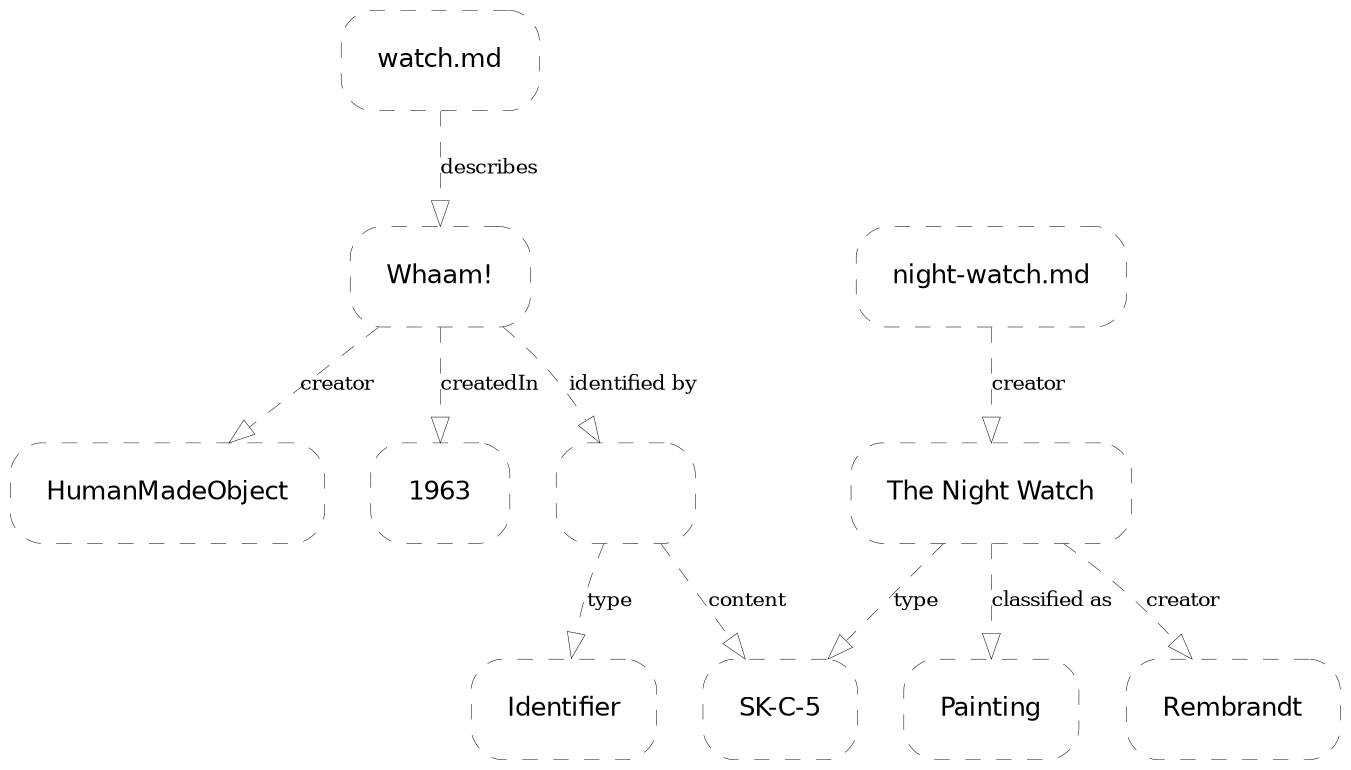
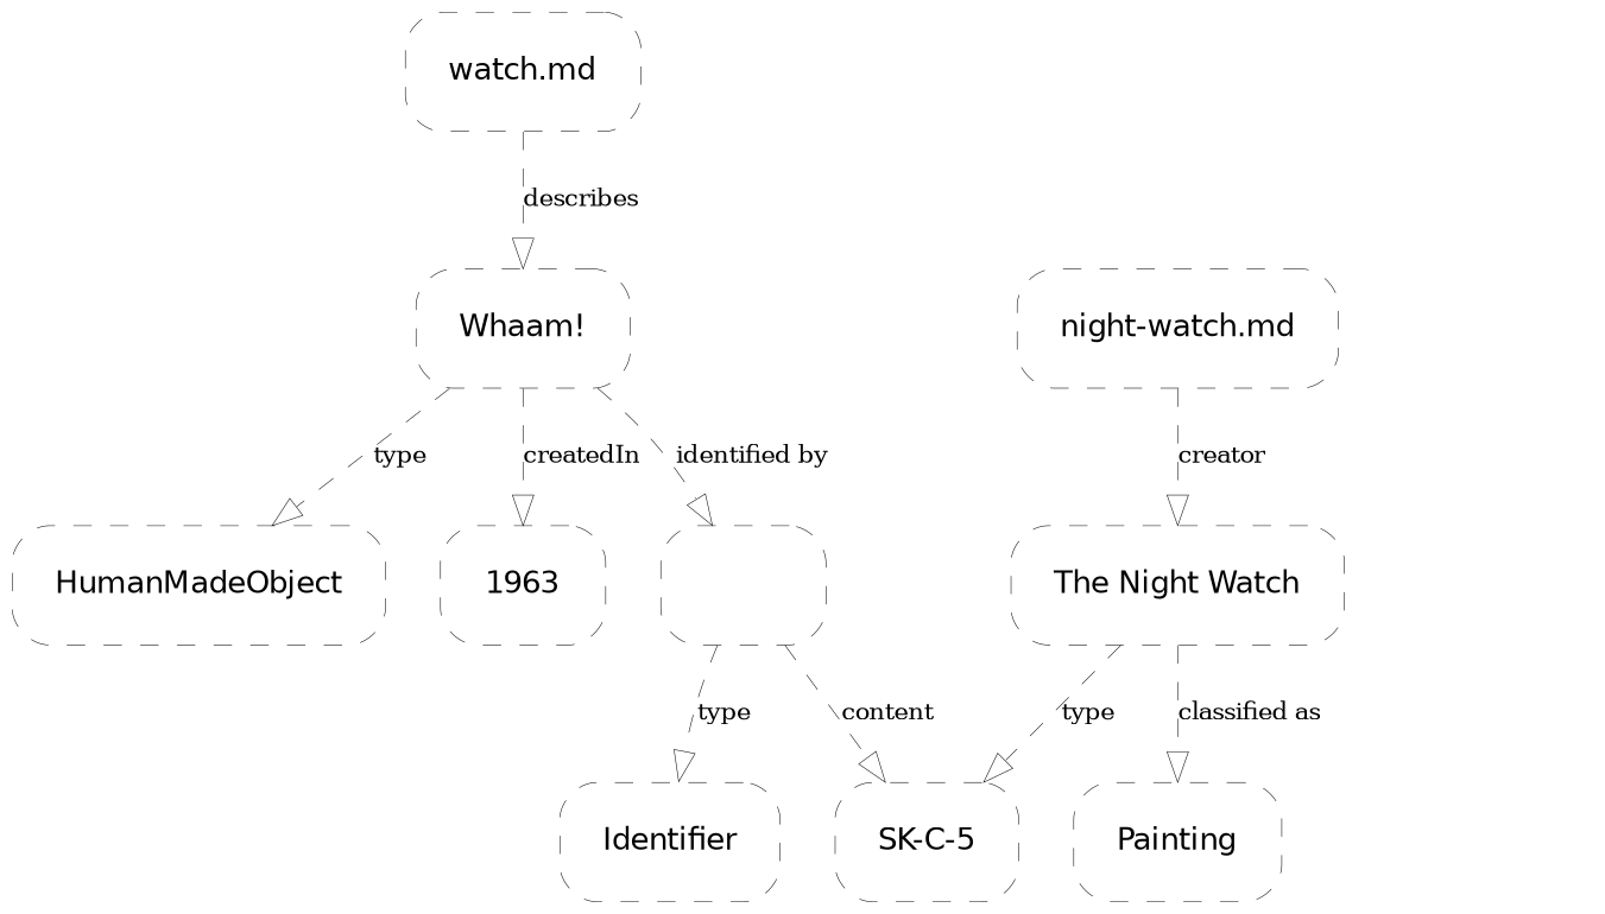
  digraph {
    fontname=Mono
    fontsize=8
    labeljust=l
    labelloc=t
    penwidth=0.2
    style="rounded,dashed"
    node [color=black fontname="DejaVu Sans" fontsize=10 margin=0.2 penwidth=0.2 shape=rectangle style="rounded,dashed"]
    edge [arrowhead=empty fontsize=8 penwidth=0.2 style=dashed]
    n1 [label="watch.md"]
    n2 [label="Whaam!"]
    n3 [label=HumanMadeObject]
    n4 [label=1963]
    n5 [label=" "]
    n6 [label=Painting]
    n7 [label=Identifier]
    n8 [label="SK-C-5"]
    n9 [label="night-watch.md"]
    n10 [label="The Night Watch"]
-   n11 [label=Rembrandt]
    n1 -> n2 [label=describes]
-   n2 -> n3 [label=creator]
+   n2 -> n3 [label=type]
    n2 -> n4 [label=createdIn]
    n2 -> n5 [label="identified by"]
    n5 -> n7 [label=type]
    n5 -> n8 [label=content]
    n9 -> n10 [label=creator]
    n10 -> n6 [label="classified as"]
    n10 -> n8 [label=type]
-   n10 -> n11 [label=creator]
  }
